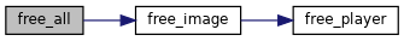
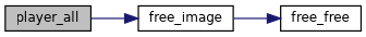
  digraph {
    rankdir=LR
    node [color=black fillcolor=white fontname=Helvetica fontsize=10 shape=record style=filled]
    edge [color=midnightblue fontname=Helvetica fontsize=10 labelfontname=Helvetica labelfontsize=10 style=solid]
-   n1 [fillcolor=grey75 fontcolor=black height=0.2 label=free_all width=0.4]
+   n1 [fillcolor=grey75 fontcolor=black height=0.2 label=player_all width=0.4]
    n2 [height=0.2 label=free_image width=0.4]
-   n3 [height=0.2 label=free_player width=0.4]
+   n3 [height=0.2 label=free_free width=0.4]
    n1 -> n2
    n2 -> n3
  }
